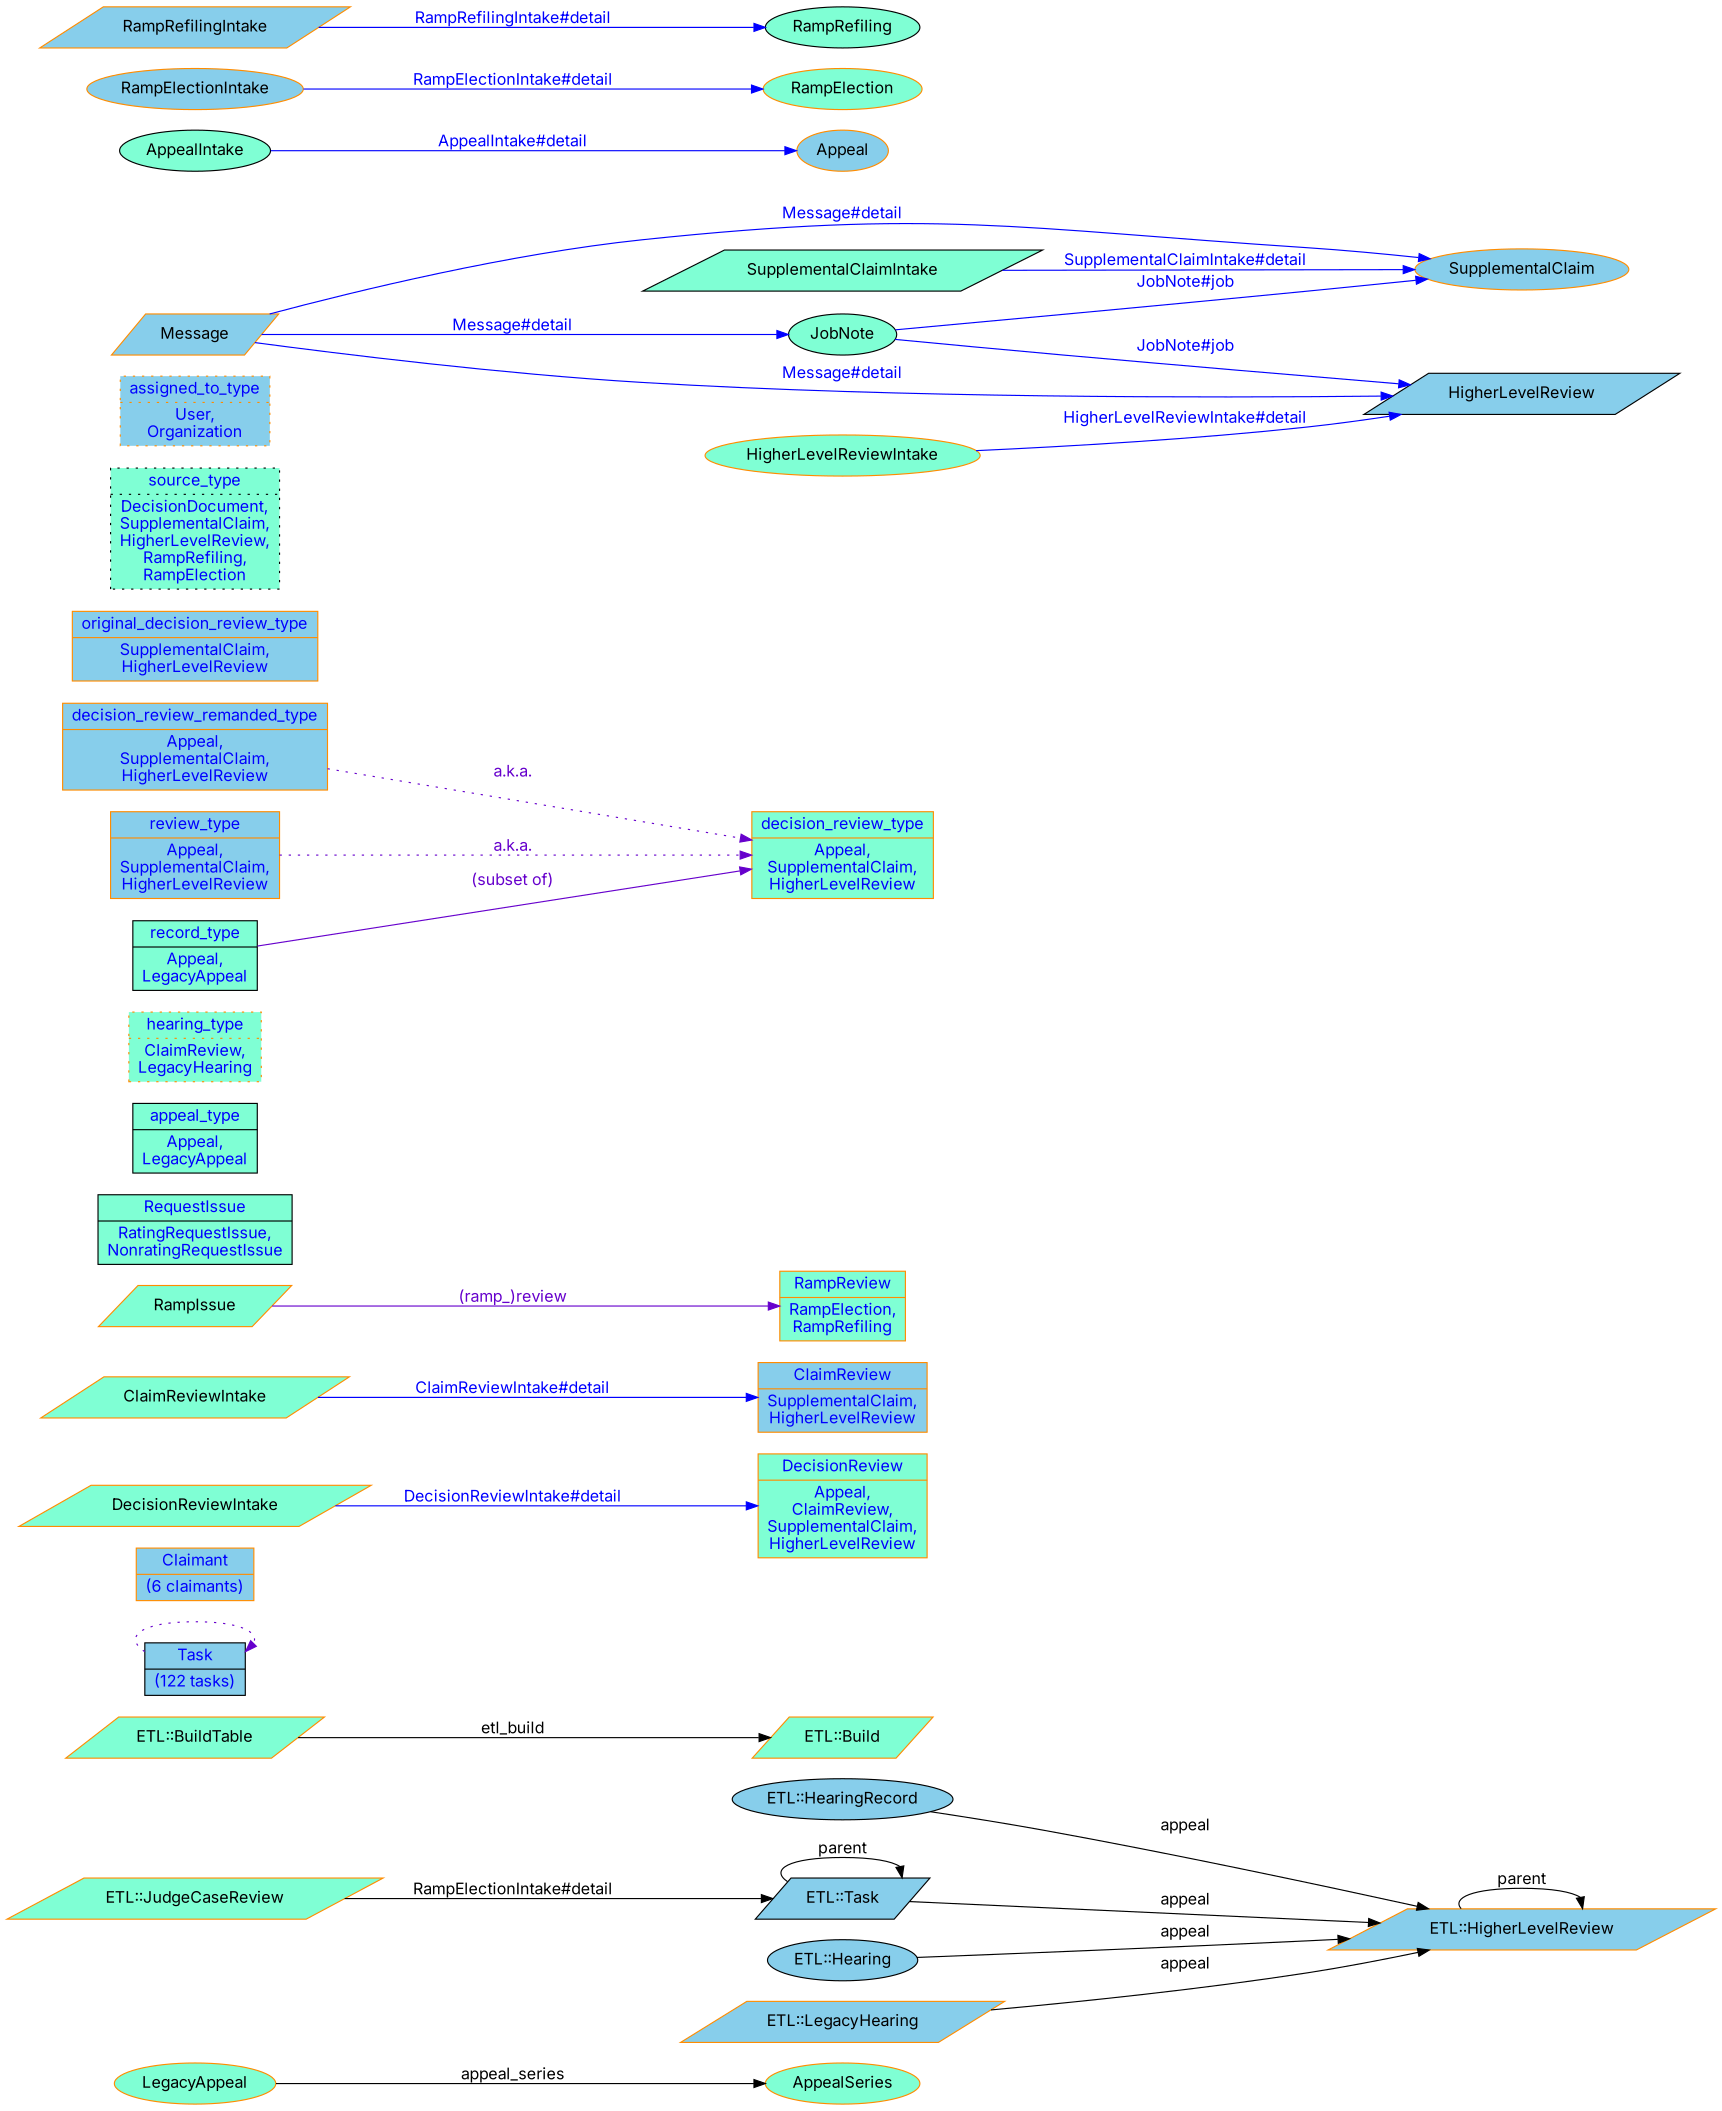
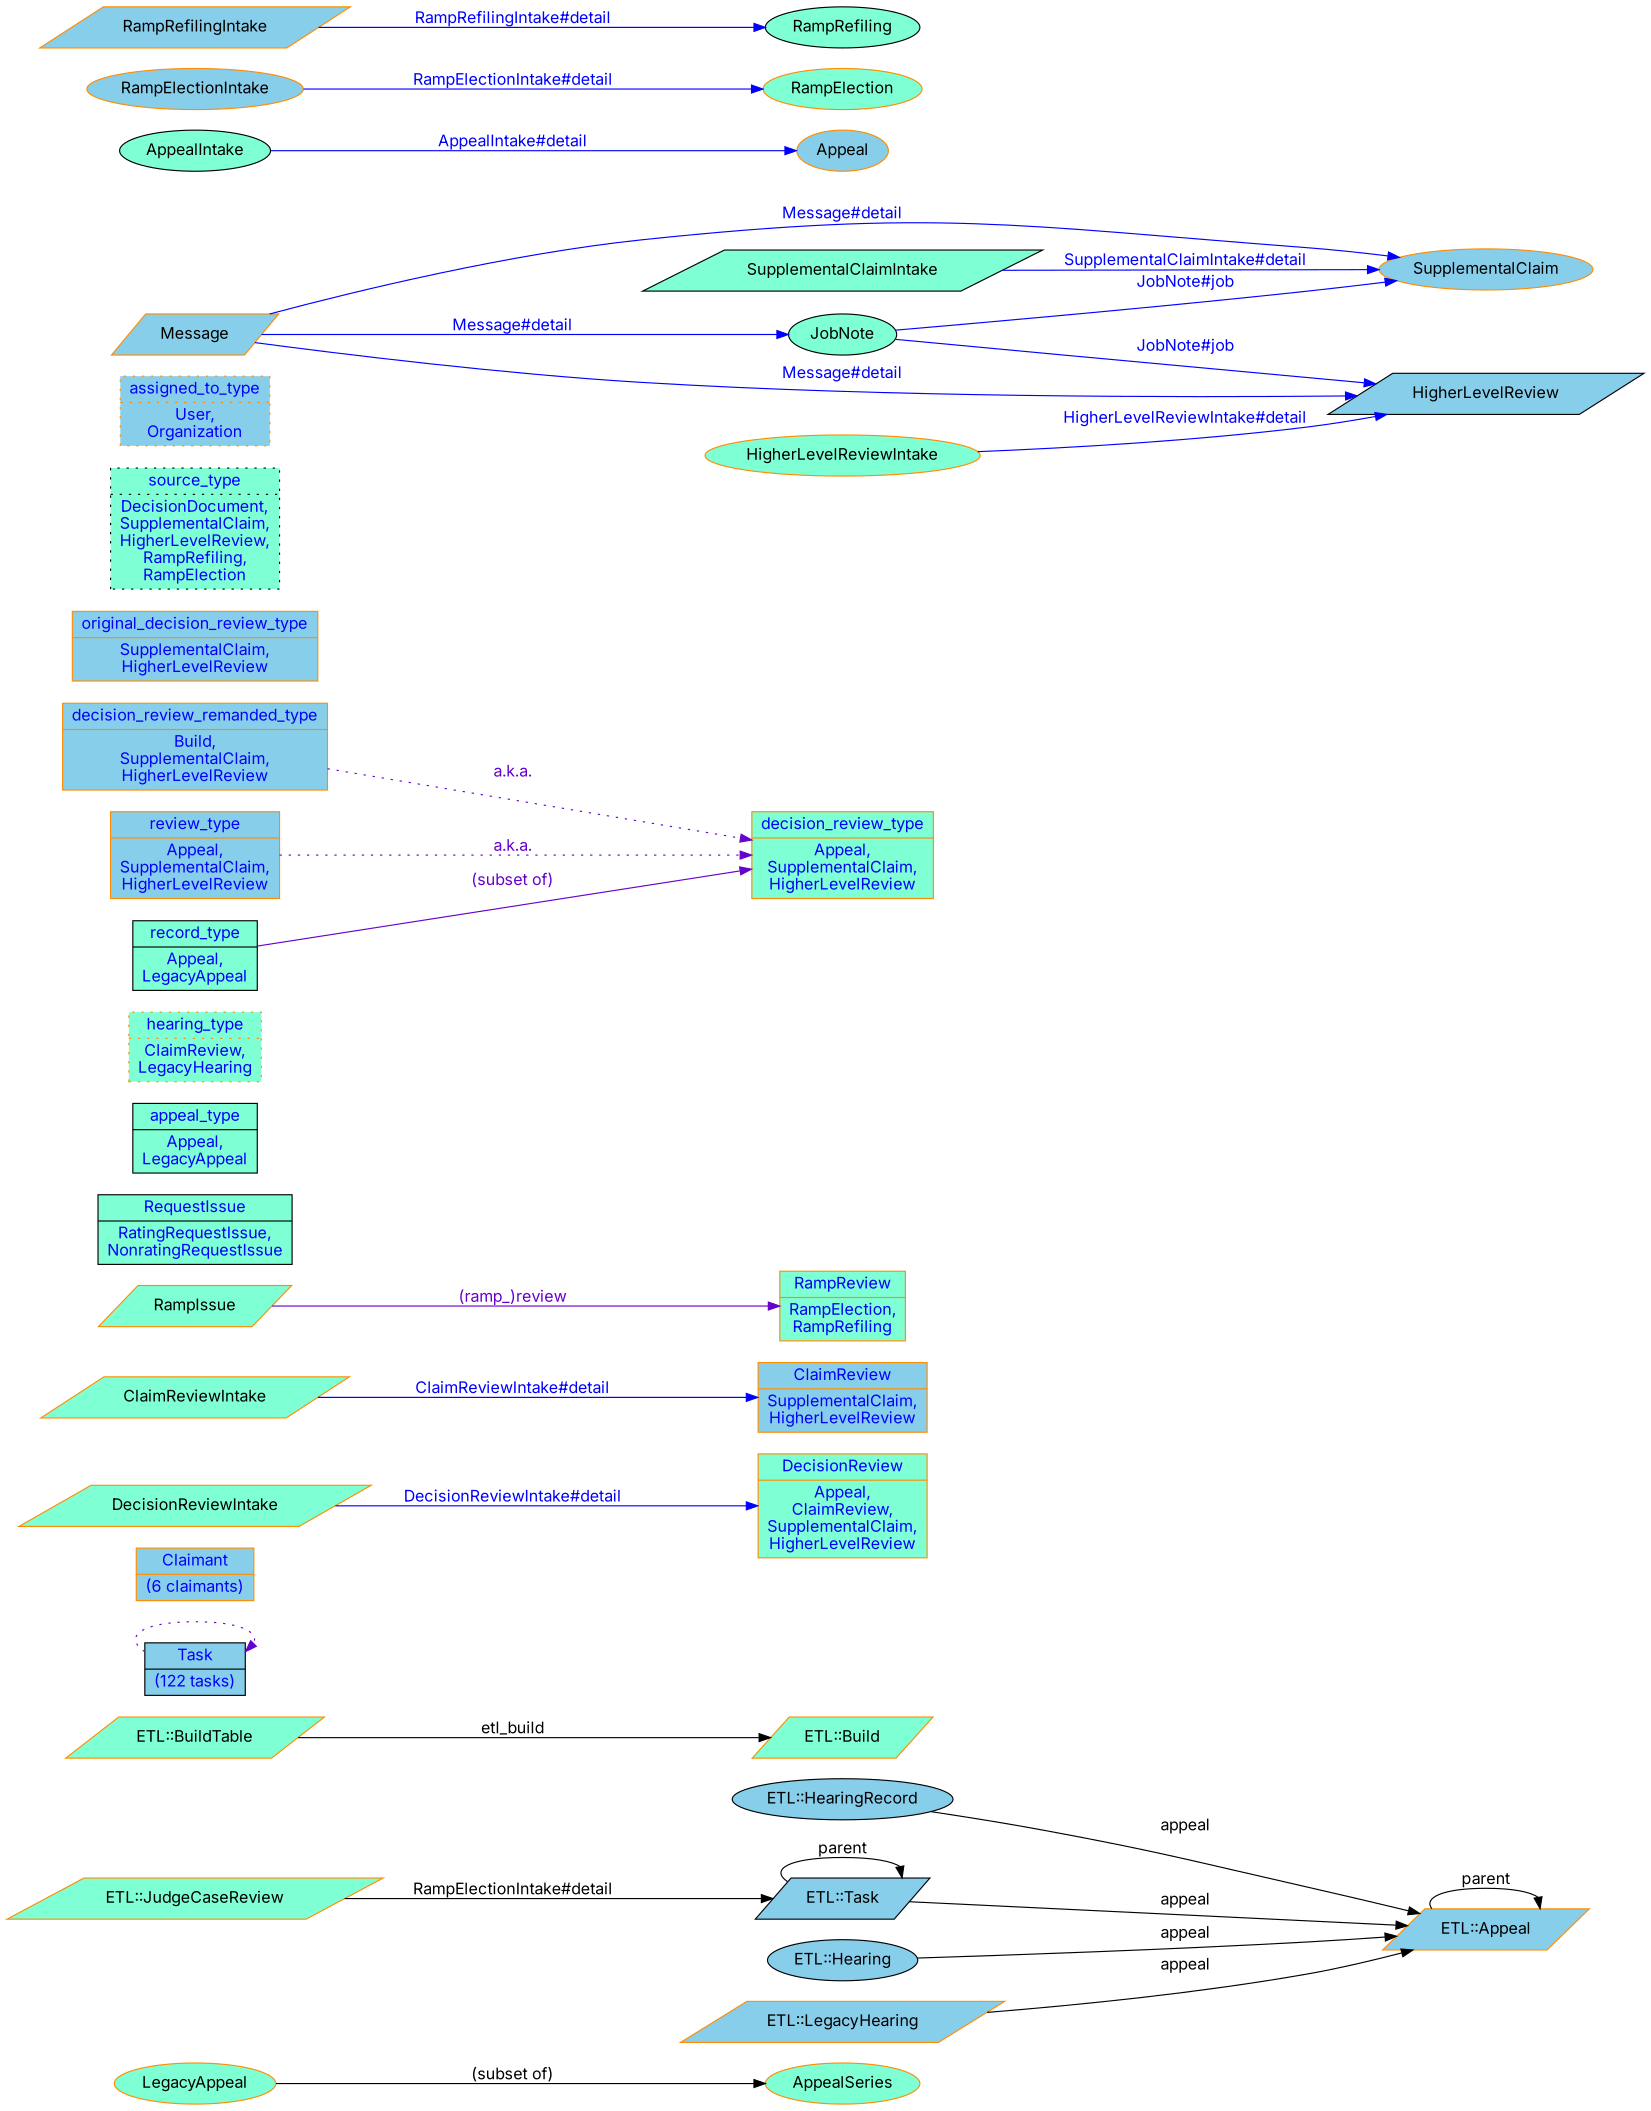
  digraph {
    fontname=Inter
    rankdir=LR
    node [color=darkorange fillcolor=aquamarine fontname=Inter shape=record style=filled]
    edge [fontname=Inter color="#0000ff" fontcolor="#0000ff"]
    n1 [label=AppealSeries shape=ellipse]
    n2 [label=LegacyAppeal shape=ellipse]
-   n3 [fillcolor=skyblue label="ETL::HigherLevelReview" shape=parallelogram]
+   n3 [fillcolor=skyblue label="ETL::Appeal" shape=parallelogram]
    n4 [label="ETL::Build" shape=parallelogram]
    n5 [label="ETL::BuildTable" shape=parallelogram]
    n6 [color=black fillcolor=skyblue label="ETL::HearingRecord" shape=ellipse]
    n7 [color=black fillcolor=skyblue label="ETL::Task" shape=parallelogram]
    n8 [label="ETL::JudgeCaseReview" shape=parallelogram]
    n9 [color=black fillcolor=skyblue label="ETL::Hearing" shape=ellipse]
    n10 [fillcolor=skyblue label="ETL::LegacyHearing" shape=parallelogram]
    n11 [color=black fillcolor=skyblue fontcolor="#0000ff" label="Task|(122 tasks)"]
    n12 [fillcolor=skyblue fontcolor="#0000ff" label="Claimant|(6 claimants)"]
    n13 [fontcolor="#0000ff" label="DecisionReview|Appeal,\nClaimReview,\nSupplementalClaim,\nHigherLevelReview"]
    n14 [fillcolor=skyblue fontcolor="#0000ff" label="ClaimReview|SupplementalClaim,\nHigherLevelReview"]
    n15 [fontcolor="#0000ff" label="RampReview|RampElection,\nRampRefiling"]
    n16 [color=black fontcolor="#0000ff" label="RequestIssue|RatingRequestIssue,\nNonratingRequestIssue"]
    n17 [color=black fontcolor="#0000ff" label="appeal_type|Appeal,\nLegacyAppeal"]
    n18 [fontcolor="#0000ff" label="hearing_type|ClaimReview,\nLegacyHearing" style="dotted,filled"]
    n19 [fontcolor="#0000ff" label="decision_review_type|Appeal,\nSupplementalClaim,\nHigherLevelReview"]
-   n20 [fillcolor=skyblue fontcolor="#0000ff" label="decision_review_remanded_type|Appeal,\nSupplementalClaim,\nHigherLevelReview"]
+   n20 [fillcolor=skyblue fontcolor="#0000ff" label="decision_review_remanded_type|Build,\nSupplementalClaim,\nHigherLevelReview"]
    n21 [fillcolor=skyblue fontcolor="#0000ff" label="review_type|Appeal,\nSupplementalClaim,\nHigherLevelReview"]
    n22 [fillcolor=skyblue fontcolor="#0000ff" label="original_decision_review_type|SupplementalClaim,\nHigherLevelReview"]
    n23 [color=black fontcolor="#0000ff" label="source_type|DecisionDocument,\nSupplementalClaim,\nHigherLevelReview,\nRampRefiling,\nRampElection" style="dotted,filled"]
    n24 [fillcolor=skyblue fontcolor="#0000ff" label="assigned_to_type|User,\nOrganization" style="dotted,filled"]
    n25 [color=black fontcolor="#0000ff" label="record_type|Appeal,\nLegacyAppeal"]
    n26 [fillcolor=skyblue label=Message shape=parallelogram]
    n27 [color=black label=JobNote shape=ellipse]
    n28 [fillcolor=skyblue label=SupplementalClaim shape=ellipse]
    n29 [color=black fillcolor=skyblue label=HigherLevelReview shape=parallelogram]
    n30 [color=black label=AppealIntake shape=ellipse]
    n31 [fillcolor=skyblue label=Appeal shape=ellipse]
    n32 [fillcolor=skyblue label=RampElectionIntake shape=ellipse]
    n33 [label=RampElection shape=ellipse]
    n34 [fillcolor=skyblue label=RampRefilingIntake shape=parallelogram]
    n35 [color=black label=RampRefiling shape=ellipse]
    n36 [label=HigherLevelReviewIntake shape=ellipse]
    n37 [color=black label=SupplementalClaimIntake shape=parallelogram]
    n38 [label=DecisionReviewIntake shape=parallelogram]
    n39 [label=ClaimReviewIntake shape=parallelogram]
    n40 [label=RampIssue shape=parallelogram]
-   n2 -> n1 [label=appeal_series color="" fontcolor=""]
+   n2 -> n1 [label="(subset of)" color="" fontcolor=""]
    n3 -> n3 [label=parent color="" fontcolor=""]
    n5 -> n4 [label=etl_build color="" fontcolor=""]
    n6 -> n3 [label=appeal color="" fontcolor=""]
    n7 -> n3 [label=appeal color="" fontcolor=""]
    n7 -> n7 [label=parent color="" fontcolor=""]
    n8 -> n7 [label="RampElectionIntake#detail" color="" fontcolor=""]
    n9 -> n3 [label=appeal color="" fontcolor=""]
    n10 -> n3 [label=appeal color="" fontcolor=""]
    n11 -> n11 [color="#6600cc" fontcolor="#6600cc" style=dotted]
    n20 -> n19 [color="#6600cc" fontcolor="#6600cc" label="a.k.a." style=dotted]
    n21 -> n19 [color="#6600cc" fontcolor="#6600cc" label="a.k.a." style=dotted]
    n25 -> n19 [color="#6600cc" fontcolor="#6600cc" label="(subset of)"]
    n26 -> n27 [label="Message#detail"]
    n26 -> n28 [label="Message#detail"]
    n26 -> n29 [label="Message#detail"]
    n27 -> n28 [label="JobNote#job"]
    n27 -> n29 [label="JobNote#job"]
    n30 -> n31 [label="AppealIntake#detail"]
    n32 -> n33 [label="RampElectionIntake#detail"]
    n34 -> n35 [label="RampRefilingIntake#detail"]
    n36 -> n29 [label="HigherLevelReviewIntake#detail"]
    n37 -> n28 [label="SupplementalClaimIntake#detail"]
    n38 -> n13 [label="DecisionReviewIntake#detail"]
    n39 -> n14 [label="ClaimReviewIntake#detail"]
    n40 -> n15 [color="#6600cc" fontcolor="#6600cc" label="(ramp_)review"]
  }
